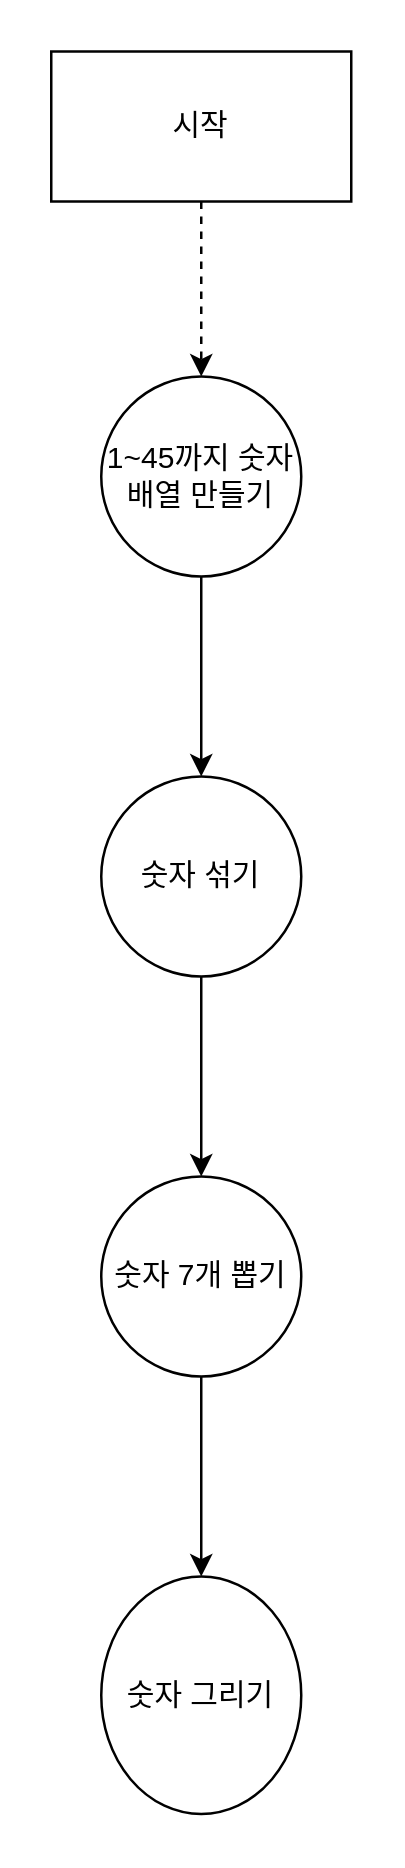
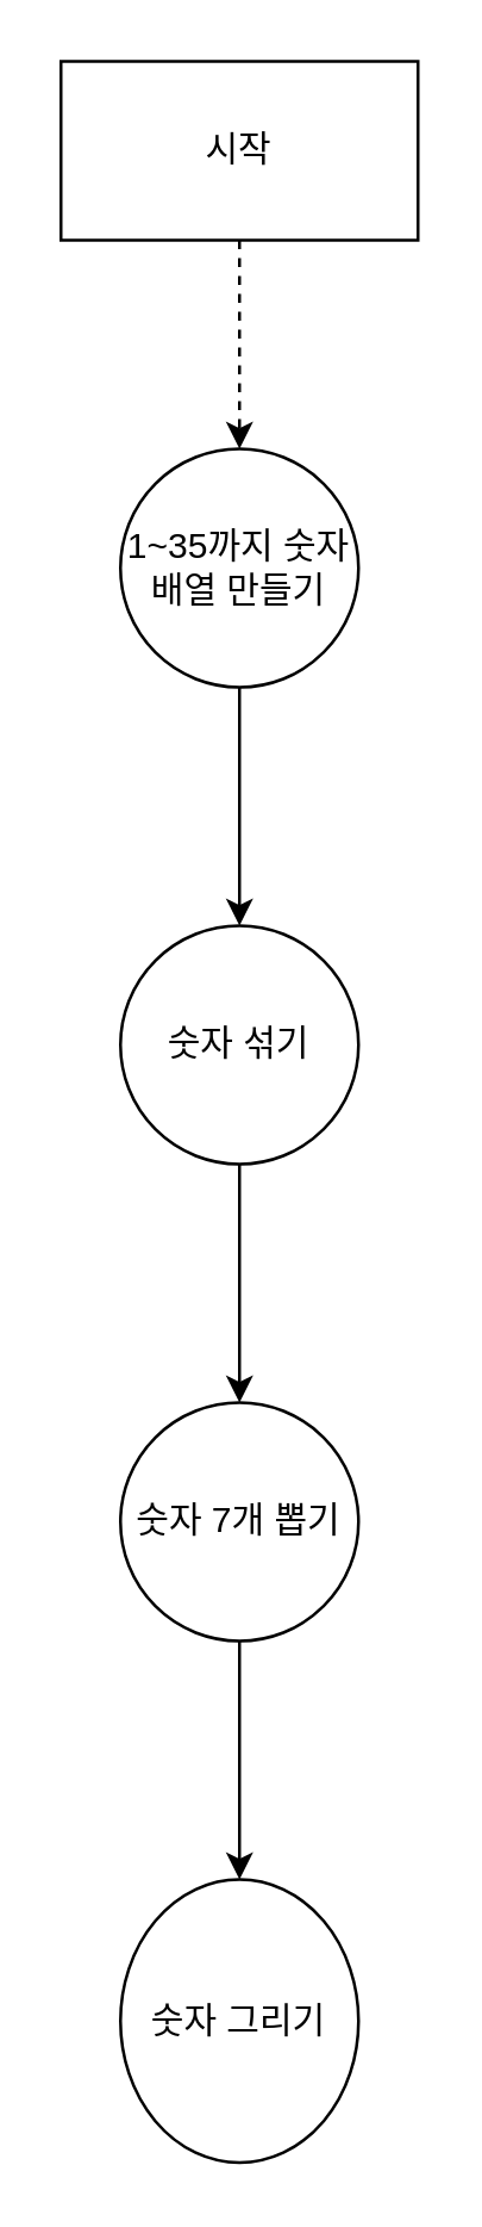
  <mxCell id="0" />
  <mxCell id="1" parent="0" />
  <mxCell id="2" value="" style="edgeStyle=none;html=1;dashed=1;" edge="1" parent="1" source="3" target="5"><mxGeometry relative="1" as="geometry" /></mxCell>
  <mxCell id="3" value="시작" style="rounded=0;whiteSpace=wrap;html=1;" vertex="1" parent="1"><mxGeometry x="20" y="20" width="120" height="60" as="geometry" /></mxCell>
  <mxCell id="4" value="" style="edgeStyle=none;html=1;" edge="1" parent="1" source="5" target="7"><mxGeometry relative="1" as="geometry" /></mxCell>
- <mxCell id="5" value="1~45까지 숫자 배열 만들기" style="ellipse;whiteSpace=wrap;html=1;rounded=0;" vertex="1" parent="1"><mxGeometry x="40" y="150" width="80" height="80" as="geometry" /></mxCell>
+ <mxCell id="5" value="1~35까지 숫자 배열 만들기" style="ellipse;whiteSpace=wrap;html=1;rounded=0;" vertex="1" parent="1"><mxGeometry x="40" y="150" width="80" height="80" as="geometry" /></mxCell>
  <mxCell id="6" value="" style="edgeStyle=none;html=1;" edge="1" parent="1" source="7" target="9"><mxGeometry relative="1" as="geometry" /></mxCell>
  <mxCell id="7" value="숫자 섞기" style="ellipse;whiteSpace=wrap;html=1;rounded=0;" vertex="1" parent="1"><mxGeometry x="40" y="310" width="80" height="80" as="geometry" /></mxCell>
  <mxCell id="8" value="" style="edgeStyle=none;html=1;" edge="1" parent="1" source="9" target="10"><mxGeometry relative="1" as="geometry" /></mxCell>
  <mxCell id="9" value="숫자 7개 뽑기" style="ellipse;whiteSpace=wrap;html=1;rounded=0;" vertex="1" parent="1"><mxGeometry x="40" y="470" width="80" height="80" as="geometry" /></mxCell>
  <mxCell id="10" value="숫자 그리기" style="ellipse;whiteSpace=wrap;html=1;rounded=0;" vertex="1" parent="1"><mxGeometry x="40" y="630" width="80" height="95" as="geometry" /></mxCell>
